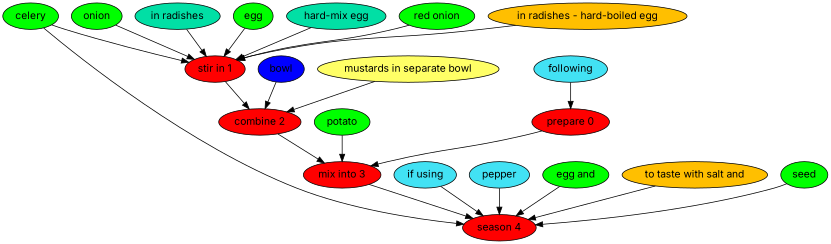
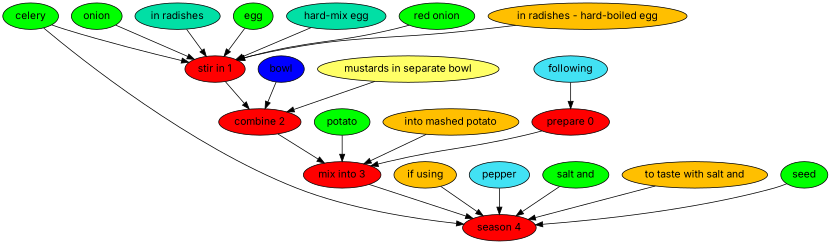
  digraph {
    fontname=Inter
    node [fillcolor=green fontname=Inter style=filled]
    edge [fontname=Inter]
    "prepare 0" [fillcolor=red]
    "mix into 3" [fillcolor=red]
    "season 4" [fillcolor=red]
    following [fillcolor="#42e2f4"]
    "stir in 1" [fillcolor=red]
    "combine 2" [fillcolor=red]
    n7 [label=onion]
    "in radishes" [fillcolor="#01DFA5"]
    egg
    n10 [fillcolor="#01DFA5" label="hard-mix egg"]
    celery
    "red onion"
    "in radishes - hard-boiled egg" [fillcolor="#FFBF00"]
    bowl [fillcolor="#0000ff"]
    "mustards in separate bowl" [fillcolor="#ffff66"]
    potato
-   "if using" [fillcolor="#42e2f4"]
+   "into mashed potato" [fillcolor="#FFBF00"]
+   "if using" [fillcolor="#FFBF00"]
    pepper [fillcolor="#42e2f4"]
-   "salt and" [label="egg and"]
+   "salt and"
    "to taste with salt and" [fillcolor="#FFBF00"]
    seed
    "prepare 0" -> "mix into 3"
    "mix into 3" -> "season 4"
    following -> "prepare 0"
    "stir in 1" -> "combine 2"
    "combine 2" -> "mix into 3"
    n7 -> "stir in 1"
    "in radishes" -> "stir in 1"
    egg -> "stir in 1"
    n10 -> "stir in 1"
    celery -> "season 4"
    celery -> "stir in 1"
    "red onion" -> "stir in 1"
    "in radishes - hard-boiled egg" -> "stir in 1"
    bowl -> "combine 2"
    "mustards in separate bowl" -> "combine 2"
    potato -> "mix into 3"
+   "into mashed potato" -> "mix into 3"
    "if using" -> "season 4"
    pepper -> "season 4"
    "salt and" -> "season 4"
    "to taste with salt and" -> "season 4"
    seed -> "season 4"
  }
